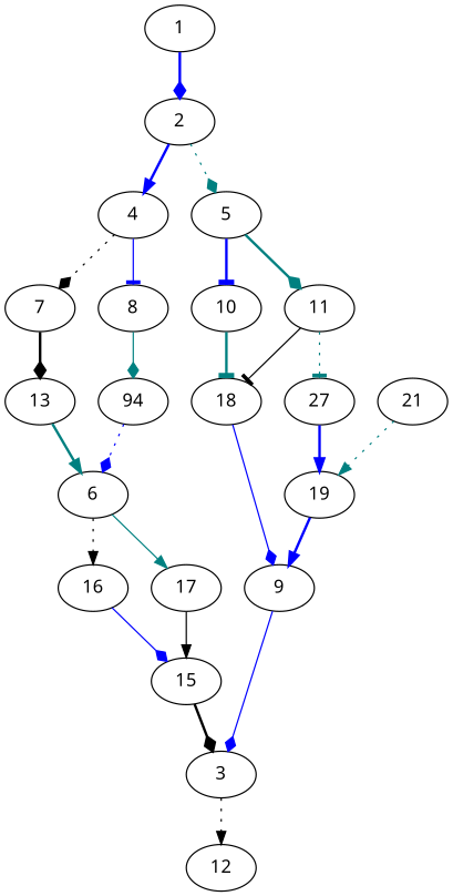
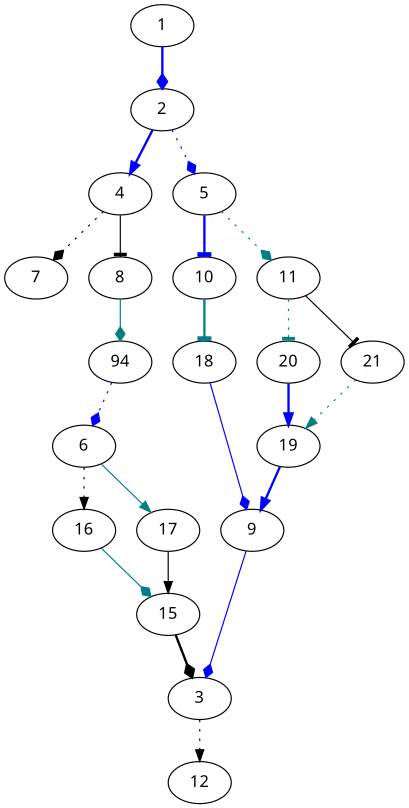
  digraph {
    fontname="Noto Sans"
    node [Weight=2 fontname="Noto Sans"]
    edge [Weight=9 arrowhead=diamond color=blue fontname="Noto Sans" style=bold]
    1 [Weight=3]
    2
    4 [Weight=5]
    5 [Weight=9]
    7 [Weight=3]
    8 [Weight=9]
    10 [Weight=8]
    11 [Weight=7]
-   13
    n10 [Weight=9 label=94]
    18
-   20 [Weight=10 label=27]
+   20 [Weight=10]
    21 [Weight=10]
    3 [Weight=6]
    12 [Weight=10]
    6 [Weight=7]
    9
    19 [Weight=10]
    16 [Weight=8]
    17
    15 [Weight=8]
    1 -> 2 [Weight=15]
    2 -> 4 [Weight=19 arrowhead=normal]
-   2 -> 5 [Weight=6 color=teal style=dotted]
+   2 -> 5 [Weight=6 style=dotted]
    4 -> 7 [Weight=15 color=black style=dotted]
-   4 -> 8 [Weight=6 arrowhead=tee style=solid]
+   4 -> 8 [Weight=6 arrowhead=tee color=black style=solid]
    5 -> 10 [Weight=6 arrowhead=tee]
-   5 -> 11 [color=teal]
-   7 -> 13 [Weight=15 color=black]
+   5 -> 11 [color=teal style=dotted]
    8 -> n10 [color=teal style=solid]
    10 -> 18 [Weight=17 arrowhead=tee color=teal]
    11 -> 20 [Weight=6 arrowhead=tee color=teal style=dotted]
-   11 -> 18 [arrowhead=tee color=black style=solid]
-   13 -> 6 [Weight=15 arrowhead=normal color=teal]
+   11 -> 21 [arrowhead=tee color=black style=solid]
    n10 -> 6 [Weight=4 style=dotted]
    18 -> 9 [Weight=11 style=solid]
    20 -> 19 [Weight=8 arrowhead=normal]
    21 -> 19 [arrowhead=normal color=teal style=dotted]
    3 -> 12 [Weight=11 arrowhead=normal color=black style=dotted]
    6 -> 16 [Weight=11 arrowhead=normal color=black style=dotted]
    6 -> 17 [Weight=19 arrowhead=normal color=teal style=solid]
    9 -> 3 [Weight=4 style=solid]
    19 -> 9 [arrowhead=normal]
-   16 -> 15 [Weight=4 style=solid]
+   16 -> 15 [Weight=4 color=teal style=solid]
    17 -> 15 [Weight=13 arrowhead=normal color=black style=solid]
    15 -> 3 [Weight=13 color=black]
  }
